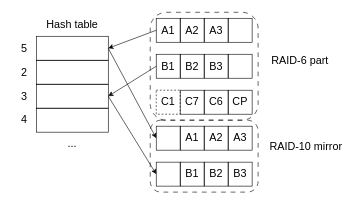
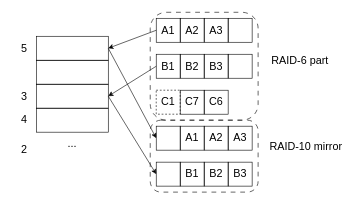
  <mxCell id="0" />
  <mxCell id="1" parent="0" />
  <mxCell id="2" value="" style="rounded=1;whiteSpace=wrap;html=1;fillColor=none;dashed=1;dashPattern=8 8;" vertex="1" parent="1"><mxGeometry x="250" width="180" height="180" as="geometry" y="20" /></mxCell>
  <mxCell id="3" value="" style="rounded=0;whiteSpace=wrap;html=1;fillColor=none;" vertex="1" parent="1"><mxGeometry x="60" y="60" width="120" height="40" as="geometry" /></mxCell>
  <mxCell id="4" value="&lt;font style=&quot;font-size: 18px;&quot;&gt;5&lt;/font&gt;" style="rounded=0;whiteSpace=wrap;html=1;fillColor=none;strokeColor=none;" vertex="1" parent="1"><mxGeometry y="60" width="40" height="40" as="geometry" x="20" /></mxCell>
  <mxCell id="5" value="" style="rounded=0;whiteSpace=wrap;html=1;fillColor=none;" vertex="1" parent="1"><mxGeometry x="60" y="100" width="120" height="40" as="geometry" /></mxCell>
- <mxCell id="6" value="&lt;font style=&quot;font-size: 18px;&quot;&gt;2&lt;/font&gt;" style="rounded=0;whiteSpace=wrap;html=1;fillColor=none;strokeColor=none;" vertex="1" parent="1"><mxGeometry y="100" width="40" height="40" as="geometry" x="20" /></mxCell>
+ <mxCell id="6" value="&lt;font style=&quot;font-size: 18px;&quot;&gt;2&lt;/font&gt;" style="rounded=0;whiteSpace=wrap;html=1;fillColor=none;strokeColor=none;" vertex="1" parent="1"><mxGeometry x="20" y="230" width="40" height="40" as="geometry" /></mxCell>
  <mxCell id="7" value="" style="rounded=0;whiteSpace=wrap;html=1;fillColor=none;" vertex="1" parent="1"><mxGeometry x="60" y="140" width="120" height="40" as="geometry" /></mxCell>
  <mxCell id="8" value="&lt;font style=&quot;font-size: 18px;&quot;&gt;3&lt;/font&gt;" style="rounded=0;whiteSpace=wrap;html=1;fillColor=none;strokeColor=none;" vertex="1" parent="1"><mxGeometry y="140" width="40" height="40" as="geometry" x="20" /></mxCell>
  <mxCell id="9" value="" style="rounded=0;whiteSpace=wrap;html=1;fillColor=none;" vertex="1" parent="1"><mxGeometry x="60" y="180" width="120" height="40" as="geometry" /></mxCell>
  <mxCell id="10" value="&lt;font style=&quot;font-size: 18px;&quot;&gt;4&lt;/font&gt;" style="rounded=0;whiteSpace=wrap;html=1;fillColor=none;strokeColor=none;" vertex="1" parent="1"><mxGeometry y="180" width="40" height="40" as="geometry" x="20" /></mxCell>
  <mxCell id="11" value="&lt;font style=&quot;font-size: 18px;&quot;&gt;...&lt;/font&gt;" style="rounded=0;whiteSpace=wrap;html=1;fillColor=none;strokeColor=none;" vertex="1" parent="1"><mxGeometry x="100" y="220" width="40" height="40" as="geometry" /></mxCell>
- <mxCell id="12" value="&lt;font style=&quot;font-size: 18px;&quot;&gt;Hash table&lt;/font&gt;" style="rounded=0;whiteSpace=wrap;html=1;fillColor=none;strokeColor=none;" vertex="1" parent="1"><mxGeometry x="60" width="120" height="40" as="geometry" y="20" /></mxCell>
  <mxCell id="13" value="&lt;font style=&quot;font-size: 18px;&quot;&gt;A1&lt;/font&gt;" style="rounded=0;whiteSpace=wrap;html=1;gradientColor=none;fillColor=none;" vertex="1" parent="1"><mxGeometry x="260" y="30" width="40" height="40" as="geometry" /></mxCell>
  <mxCell id="14" value="&lt;font style=&quot;font-size: 18px;&quot;&gt;A2&lt;/font&gt;" style="rounded=0;whiteSpace=wrap;html=1;gradientColor=none;fillColor=none;" vertex="1" parent="1"><mxGeometry x="300" y="30" width="40" height="40" as="geometry" /></mxCell>
  <mxCell id="15" value="&lt;font style=&quot;font-size: 18px;&quot;&gt;A3&lt;/font&gt;" style="rounded=0;whiteSpace=wrap;html=1;gradientColor=none;fillColor=none;" vertex="1" parent="1"><mxGeometry x="340" y="30" width="40" height="40" as="geometry" /></mxCell>
  <mxCell id="16" value="&lt;div&gt;&lt;br&gt;&lt;/div&gt;" style="rounded=0;whiteSpace=wrap;html=1;gradientColor=none;fillColor=none;" vertex="1" parent="1"><mxGeometry x="380" y="30" width="40" height="40" as="geometry" /></mxCell>
  <mxCell id="17" value="" style="rounded=0;whiteSpace=wrap;html=1;gradientColor=none;fillColor=none;" vertex="1" parent="1"><mxGeometry x="260" y="210" width="40" height="40" as="geometry" /></mxCell>
  <mxCell id="18" value="&lt;font style=&quot;font-size: 18px;&quot;&gt;A1&lt;/font&gt;" style="rounded=0;whiteSpace=wrap;html=1;gradientColor=none;fillColor=none;" vertex="1" parent="1"><mxGeometry x="300" y="210" width="40" height="40" as="geometry" /></mxCell>
  <mxCell id="19" value="&lt;font style=&quot;font-size: 18px;&quot;&gt;A2&lt;/font&gt;" style="rounded=0;whiteSpace=wrap;html=1;gradientColor=none;fillColor=none;" vertex="1" parent="1"><mxGeometry x="340" y="210" width="40" height="40" as="geometry" /></mxCell>
  <mxCell id="20" value="&lt;div&gt;&lt;font style=&quot;font-size: 18px;&quot;&gt;A3&lt;/font&gt;&lt;/div&gt;" style="rounded=0;whiteSpace=wrap;html=1;gradientColor=none;fillColor=none;" vertex="1" parent="1"><mxGeometry x="380" y="210" width="40" height="40" as="geometry" /></mxCell>
  <mxCell id="21" value="&lt;font style=&quot;font-size: 18px;&quot;&gt;B1&lt;/font&gt;" style="rounded=0;whiteSpace=wrap;html=1;gradientColor=none;fillColor=none;" vertex="1" parent="1"><mxGeometry x="260" y="90" width="40" height="40" as="geometry" /></mxCell>
  <mxCell id="22" value="&lt;font style=&quot;font-size: 18px;&quot;&gt;B2&lt;/font&gt;" style="rounded=0;whiteSpace=wrap;html=1;gradientColor=none;fillColor=none;" vertex="1" parent="1"><mxGeometry x="300" y="90" width="40" height="40" as="geometry" /></mxCell>
  <mxCell id="23" value="&lt;font style=&quot;font-size: 18px;&quot;&gt;B3&lt;/font&gt;" style="rounded=0;whiteSpace=wrap;html=1;gradientColor=none;fillColor=none;" vertex="1" parent="1"><mxGeometry x="340" y="90" width="40" height="40" as="geometry" /></mxCell>
  <mxCell id="24" value="&lt;div&gt;&lt;br&gt;&lt;/div&gt;" style="rounded=0;whiteSpace=wrap;html=1;gradientColor=none;fillColor=none;" vertex="1" parent="1"><mxGeometry x="380" y="90" width="40" height="40" as="geometry" /></mxCell>
  <mxCell id="25" value="" style="rounded=0;whiteSpace=wrap;html=1;gradientColor=none;fillColor=none;" vertex="1" parent="1"><mxGeometry x="260" y="270" width="40" height="40" as="geometry" /></mxCell>
  <mxCell id="26" value="&lt;font style=&quot;font-size: 18px;&quot;&gt;B1&lt;/font&gt;" style="rounded=0;whiteSpace=wrap;html=1;gradientColor=none;fillColor=none;" vertex="1" parent="1"><mxGeometry x="300" y="270" width="40" height="40" as="geometry" /></mxCell>
  <mxCell id="27" value="&lt;font style=&quot;font-size: 18px;&quot;&gt;B2&lt;/font&gt;" style="rounded=0;whiteSpace=wrap;html=1;gradientColor=none;fillColor=none;" vertex="1" parent="1"><mxGeometry x="340" y="270" width="40" height="40" as="geometry" /></mxCell>
  <mxCell id="28" value="&lt;div&gt;&lt;font style=&quot;font-size: 18px;&quot;&gt;B3&lt;/font&gt;&lt;/div&gt;" style="rounded=0;whiteSpace=wrap;html=1;gradientColor=none;fillColor=none;" vertex="1" parent="1"><mxGeometry x="380" y="270" width="40" height="40" as="geometry" /></mxCell>
  <mxCell id="29" value="&lt;font style=&quot;font-size: 18px;&quot;&gt;C1&lt;/font&gt;" style="rounded=0;whiteSpace=wrap;html=1;gradientColor=none;fillColor=none;dashed=1;" vertex="1" parent="1"><mxGeometry x="260" y="150" width="40" height="40" as="geometry" /></mxCell>
  <mxCell id="30" value="&lt;font style=&quot;font-size: 18px;&quot;&gt;C7&lt;/font&gt;" style="rounded=0;whiteSpace=wrap;html=1;gradientColor=none;fillColor=none;" vertex="1" parent="1"><mxGeometry x="300" y="150" width="40" height="40" as="geometry" /></mxCell>
  <mxCell id="31" value="&lt;font style=&quot;font-size: 18px;&quot;&gt;C6&lt;/font&gt;" style="rounded=0;whiteSpace=wrap;html=1;gradientColor=none;fillColor=none;" vertex="1" parent="1"><mxGeometry x="340" y="150" width="40" height="40" as="geometry" /></mxCell>
- <mxCell id="32" value="&lt;div&gt;&lt;font style=&quot;font-size: 18px;&quot;&gt;CP&lt;/font&gt;&lt;/div&gt;" style="rounded=0;whiteSpace=wrap;html=1;gradientColor=none;fillColor=none;" vertex="1" parent="1"><mxGeometry x="380" y="150" width="40" height="40" as="geometry" /></mxCell>
  <mxCell id="33" value="" style="endArrow=classic;html=1;rounded=0;exitX=0;exitY=0.5;exitDx=0;exitDy=0;entryX=1;entryY=0.5;entryDx=0;entryDy=0;" edge="1" parent="1" source="13" target="3"><mxGeometry width="50" height="50" relative="1" as="geometry"><mxPoint x="410" y="250" as="sourcePoint" /><mxPoint x="460" y="200" as="targetPoint" /></mxGeometry></mxCell>
  <mxCell id="34" value="" style="endArrow=classic;html=1;rounded=0;exitX=1;exitY=0.5;exitDx=0;exitDy=0;entryX=0;entryY=0.5;entryDx=0;entryDy=0;" edge="1" parent="1" source="3" target="17"><mxGeometry width="50" height="50" relative="1" as="geometry"><mxPoint x="410" y="250" as="sourcePoint" /><mxPoint x="460" y="200" as="targetPoint" /></mxGeometry></mxCell>
  <mxCell id="35" value="" style="endArrow=classic;html=1;rounded=0;exitX=0;exitY=0.5;exitDx=0;exitDy=0;entryX=1;entryY=0.5;entryDx=0;entryDy=0;" edge="1" parent="1" source="21" target="7"><mxGeometry width="50" height="50" relative="1" as="geometry"><mxPoint x="410" y="250" as="sourcePoint" /><mxPoint x="460" y="200" as="targetPoint" /></mxGeometry></mxCell>
  <mxCell id="36" value="" style="endArrow=classic;html=1;rounded=0;exitX=1;exitY=0.5;exitDx=0;exitDy=0;entryX=0;entryY=0.5;entryDx=0;entryDy=0;" edge="1" parent="1" source="7" target="25"><mxGeometry width="50" height="50" relative="1" as="geometry"><mxPoint x="410" y="250" as="sourcePoint" /><mxPoint x="460" y="200" as="targetPoint" /></mxGeometry></mxCell>
  <mxCell id="37" value="" style="rounded=1;whiteSpace=wrap;html=1;fillColor=none;dashed=1;dashPattern=8 8;" vertex="1" parent="1"><mxGeometry x="250" y="200" width="180" height="120" as="geometry" /></mxCell>
  <mxCell id="38" value="&lt;font style=&quot;font-size: 18px;&quot;&gt;RAID-6 part&lt;/font&gt;" style="rounded=0;whiteSpace=wrap;html=1;fillColor=none;strokeColor=none;" vertex="1" parent="1"><mxGeometry x="440" y="80" width="120" height="40" as="geometry" /></mxCell>
  <mxCell id="39" value="&lt;font style=&quot;font-size: 18px;&quot;&gt;RAID-10 mirror&lt;/font&gt;" style="rounded=0;whiteSpace=wrap;html=1;fillColor=none;strokeColor=none;" vertex="1" parent="1"><mxGeometry x="445" y="225" width="130" height="40" as="geometry" /></mxCell>
